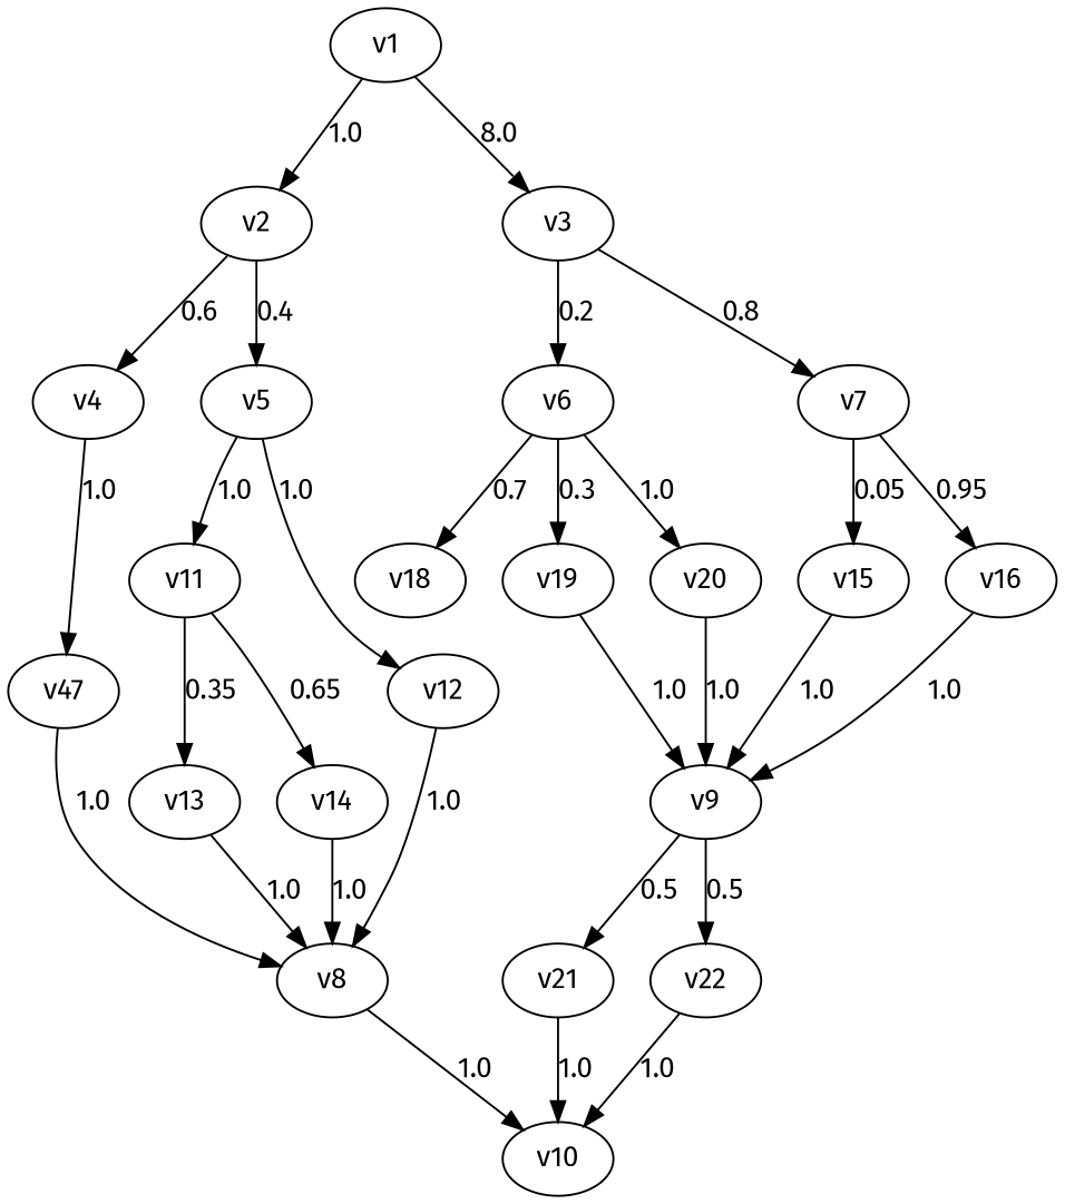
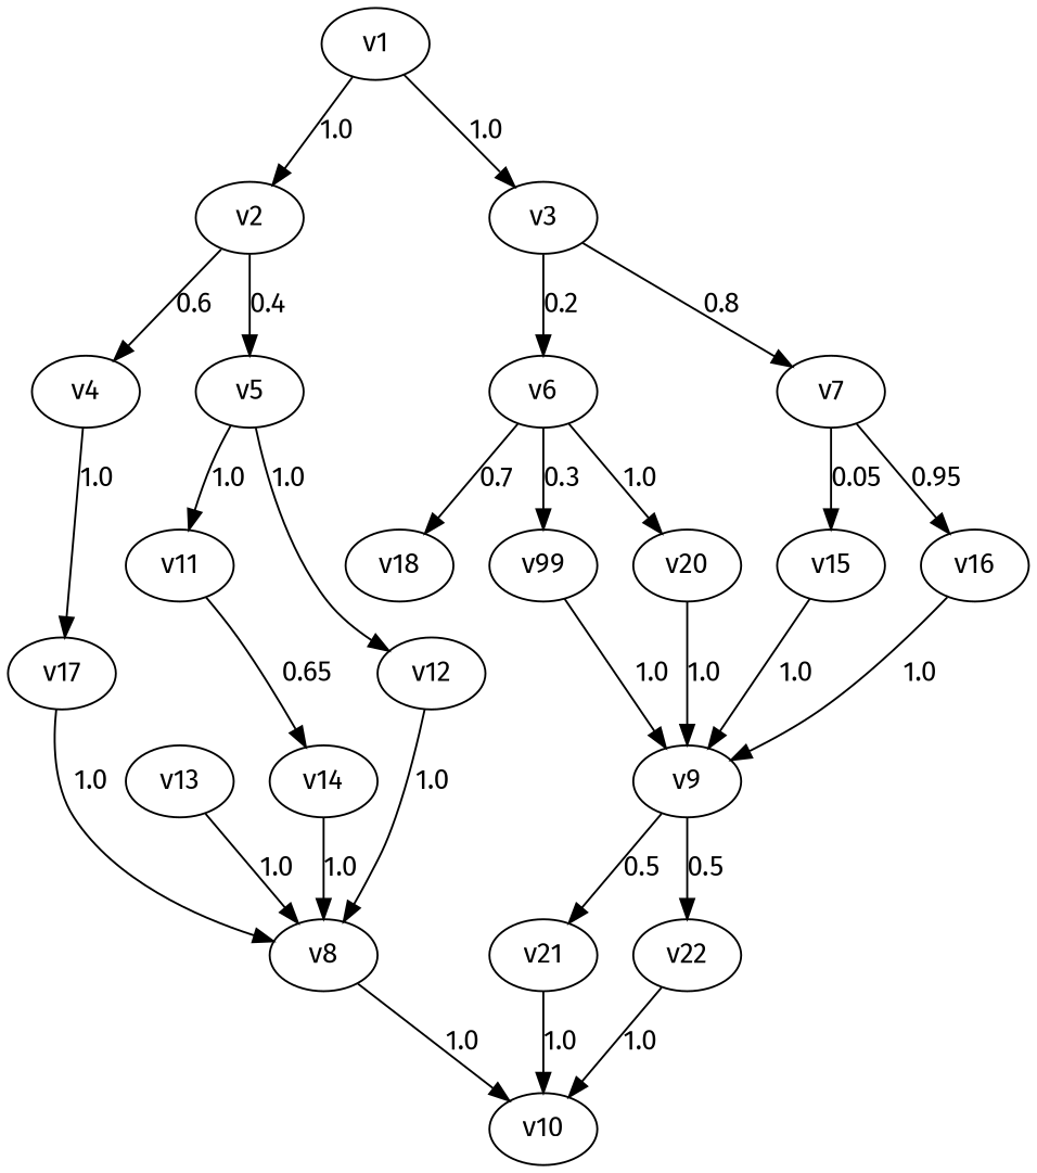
  digraph {
    fontname="Fira Sans"
    node [fontname="Fira Sans"]
    edge [fontname="Fira Sans"]
    n1 [label=v1]
    n2 [label=v2]
    n3 [label=v3]
    n4 [label=v4]
    n5 [label=v5]
    n6 [label=v6]
    n7 [label=v7]
-   n8 [label=v47]
+   n8 [label=v17]
    n9 [label=v11]
    n10 [label=v12]
    n11 [label=v18]
-   n12 [label=v19]
+   n12 [label=v99]
    n13 [label=v20]
    n14 [label=v15]
    n15 [label=v16]
    n16 [label=v8]
    n17 [label=v13]
    n18 [label=v14]
    n19 [label=v9]
    n20 [label=v10]
    n21 [label=v21]
    n22 [label=v22]
    n1 -> n2 [label=1.0]
-   n1 -> n3 [label=8.0]
+   n1 -> n3 [label=1.0]
    n2 -> n4 [label=0.6]
    n2 -> n5 [label=0.4]
    n3 -> n6 [label=0.2]
    n3 -> n7 [label=0.8]
    n4 -> n8 [label=1.0]
    n5 -> n9 [label=1.0]
    n5 -> n10 [label=1.0]
    n6 -> n11 [label=0.7]
    n6 -> n12 [label=0.3]
    n6 -> n13 [label=1.0]
    n7 -> n14 [label=0.05]
    n7 -> n15 [label=0.95]
    n8 -> n16 [label=1.0]
-   n9 -> n17 [label=0.35]
    n9 -> n18 [label=0.65]
    n10 -> n16 [label=1.0]
    n12 -> n19 [label=1.0]
    n13 -> n19 [label=1.0]
    n14 -> n19 [label=1.0]
    n15 -> n19 [label=1.0]
    n16 -> n20 [label=1.0]
    n17 -> n16 [label=1.0]
    n18 -> n16 [label=1.0]
    n19 -> n21 [label=0.5]
    n19 -> n22 [label=0.5]
    n21 -> n20 [label=1.0]
    n22 -> n20 [label=1.0]
  }
